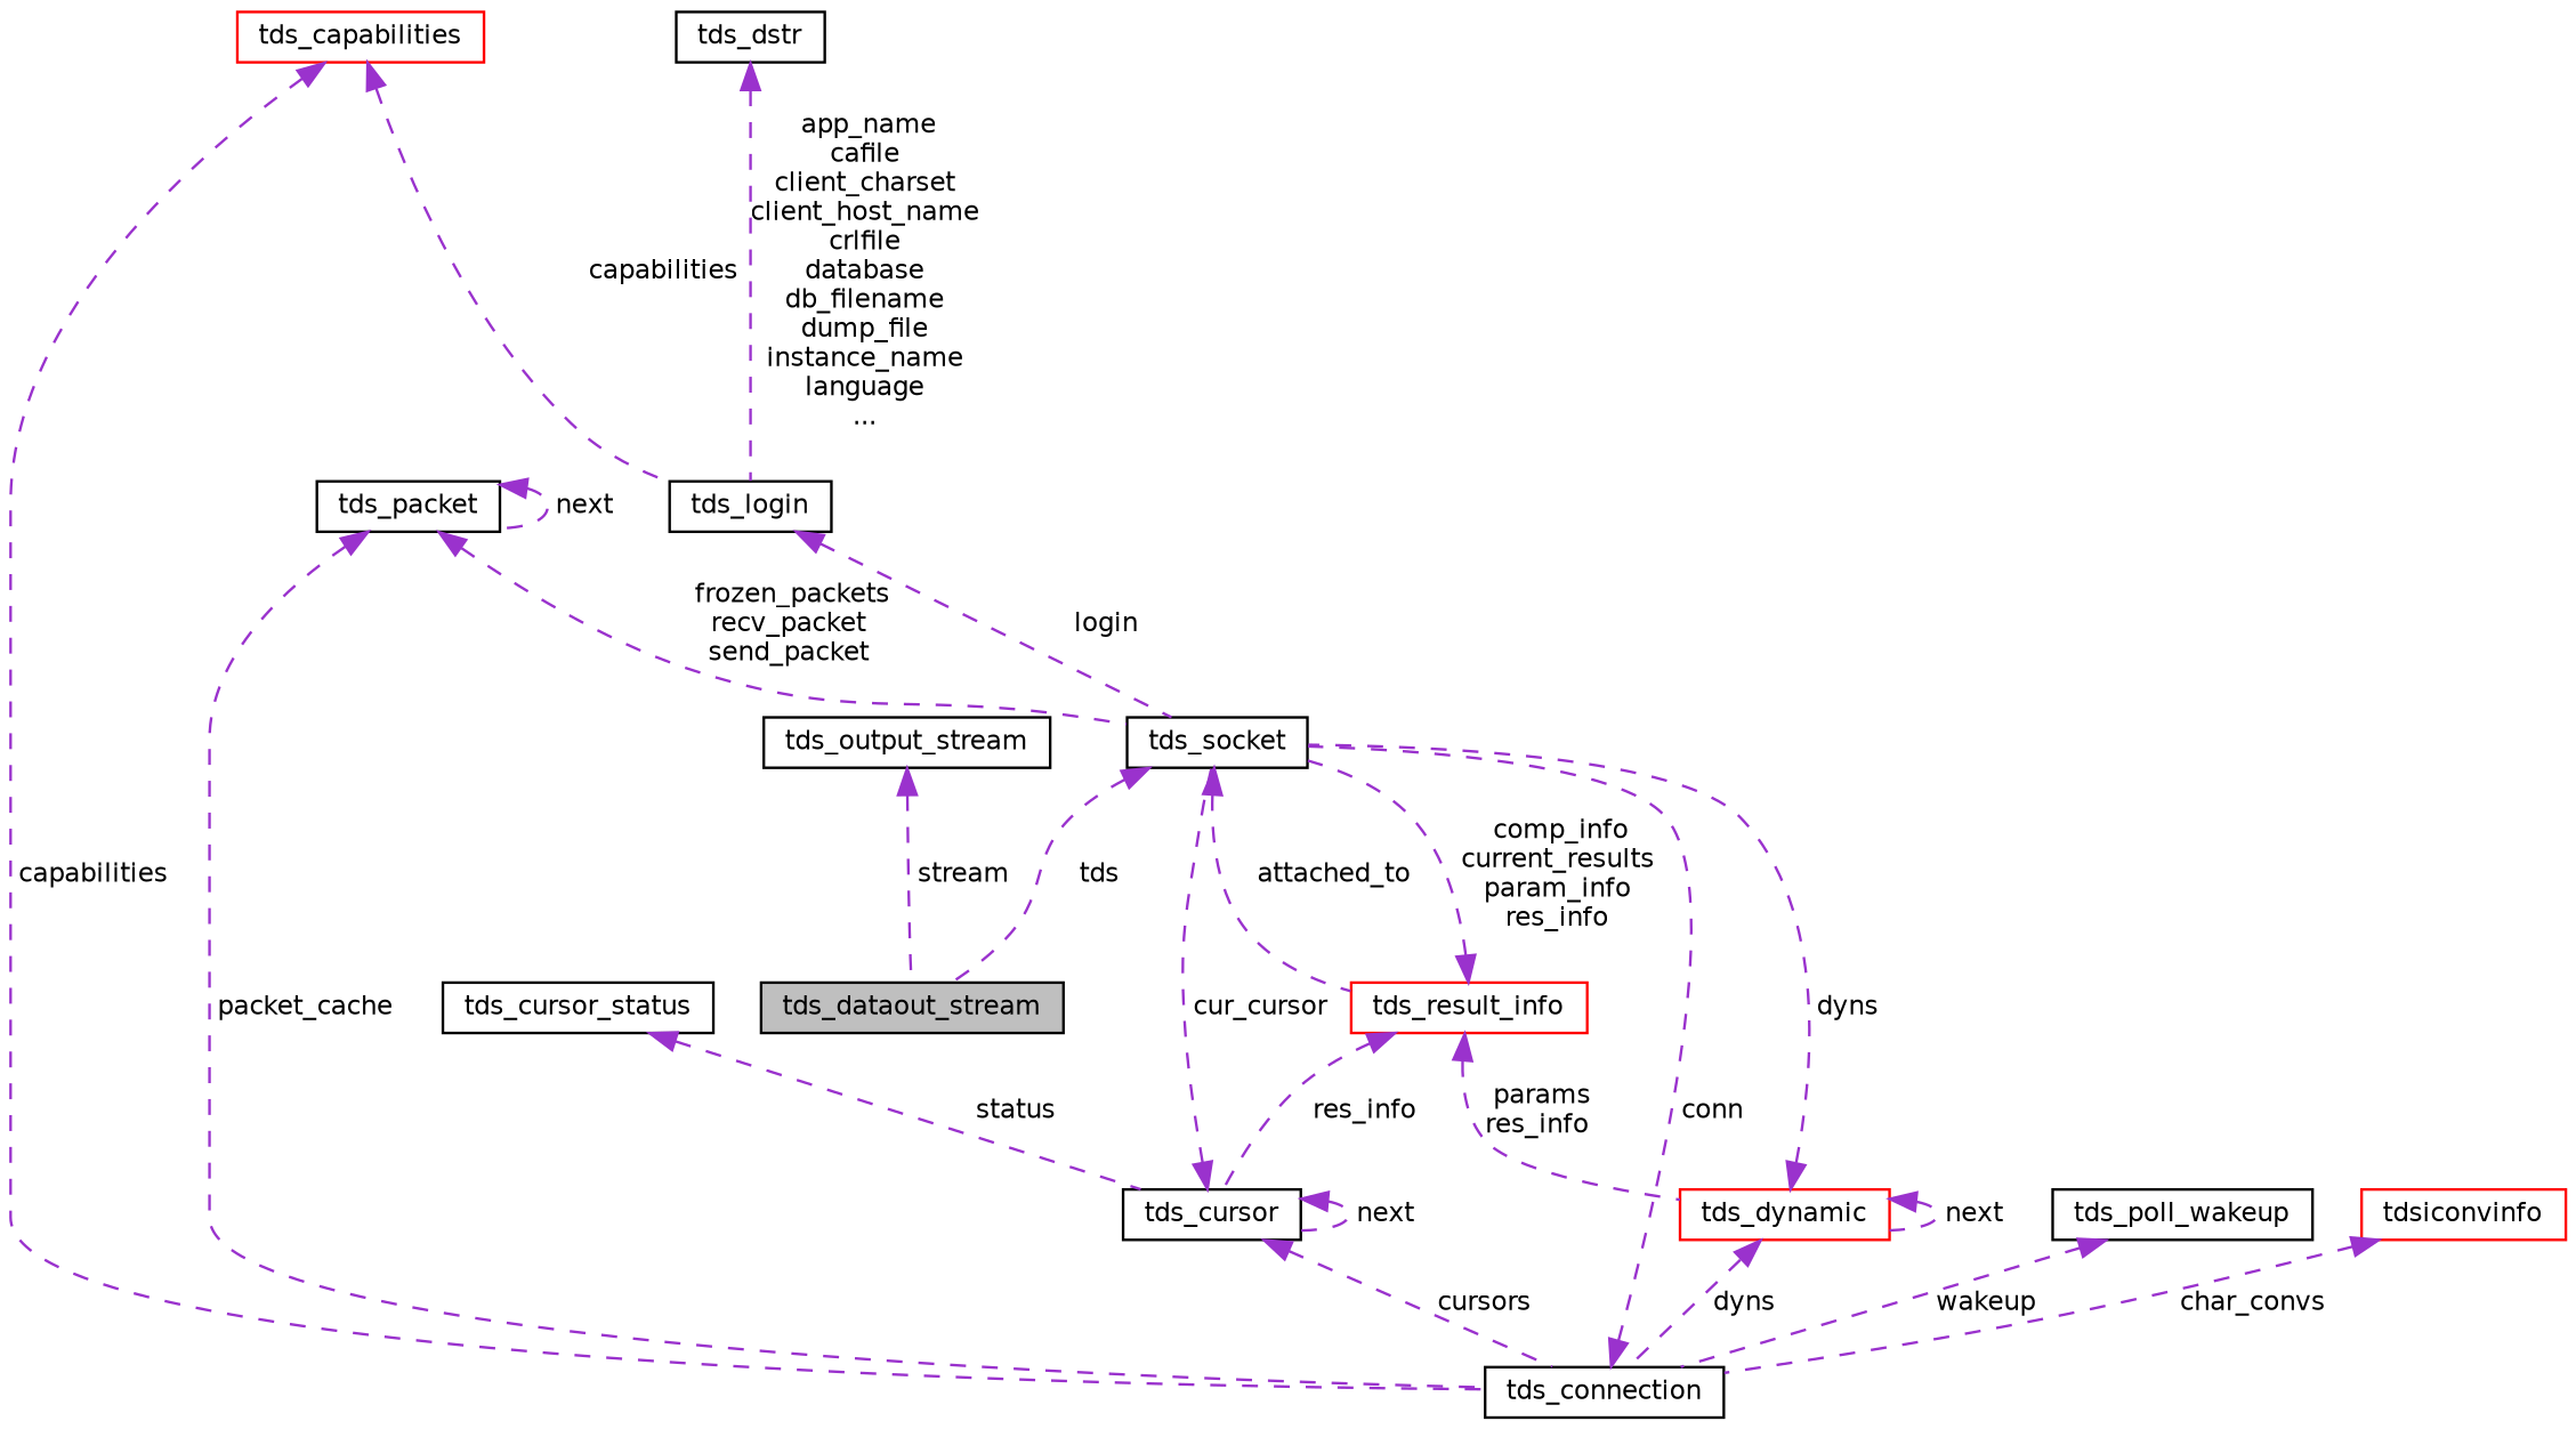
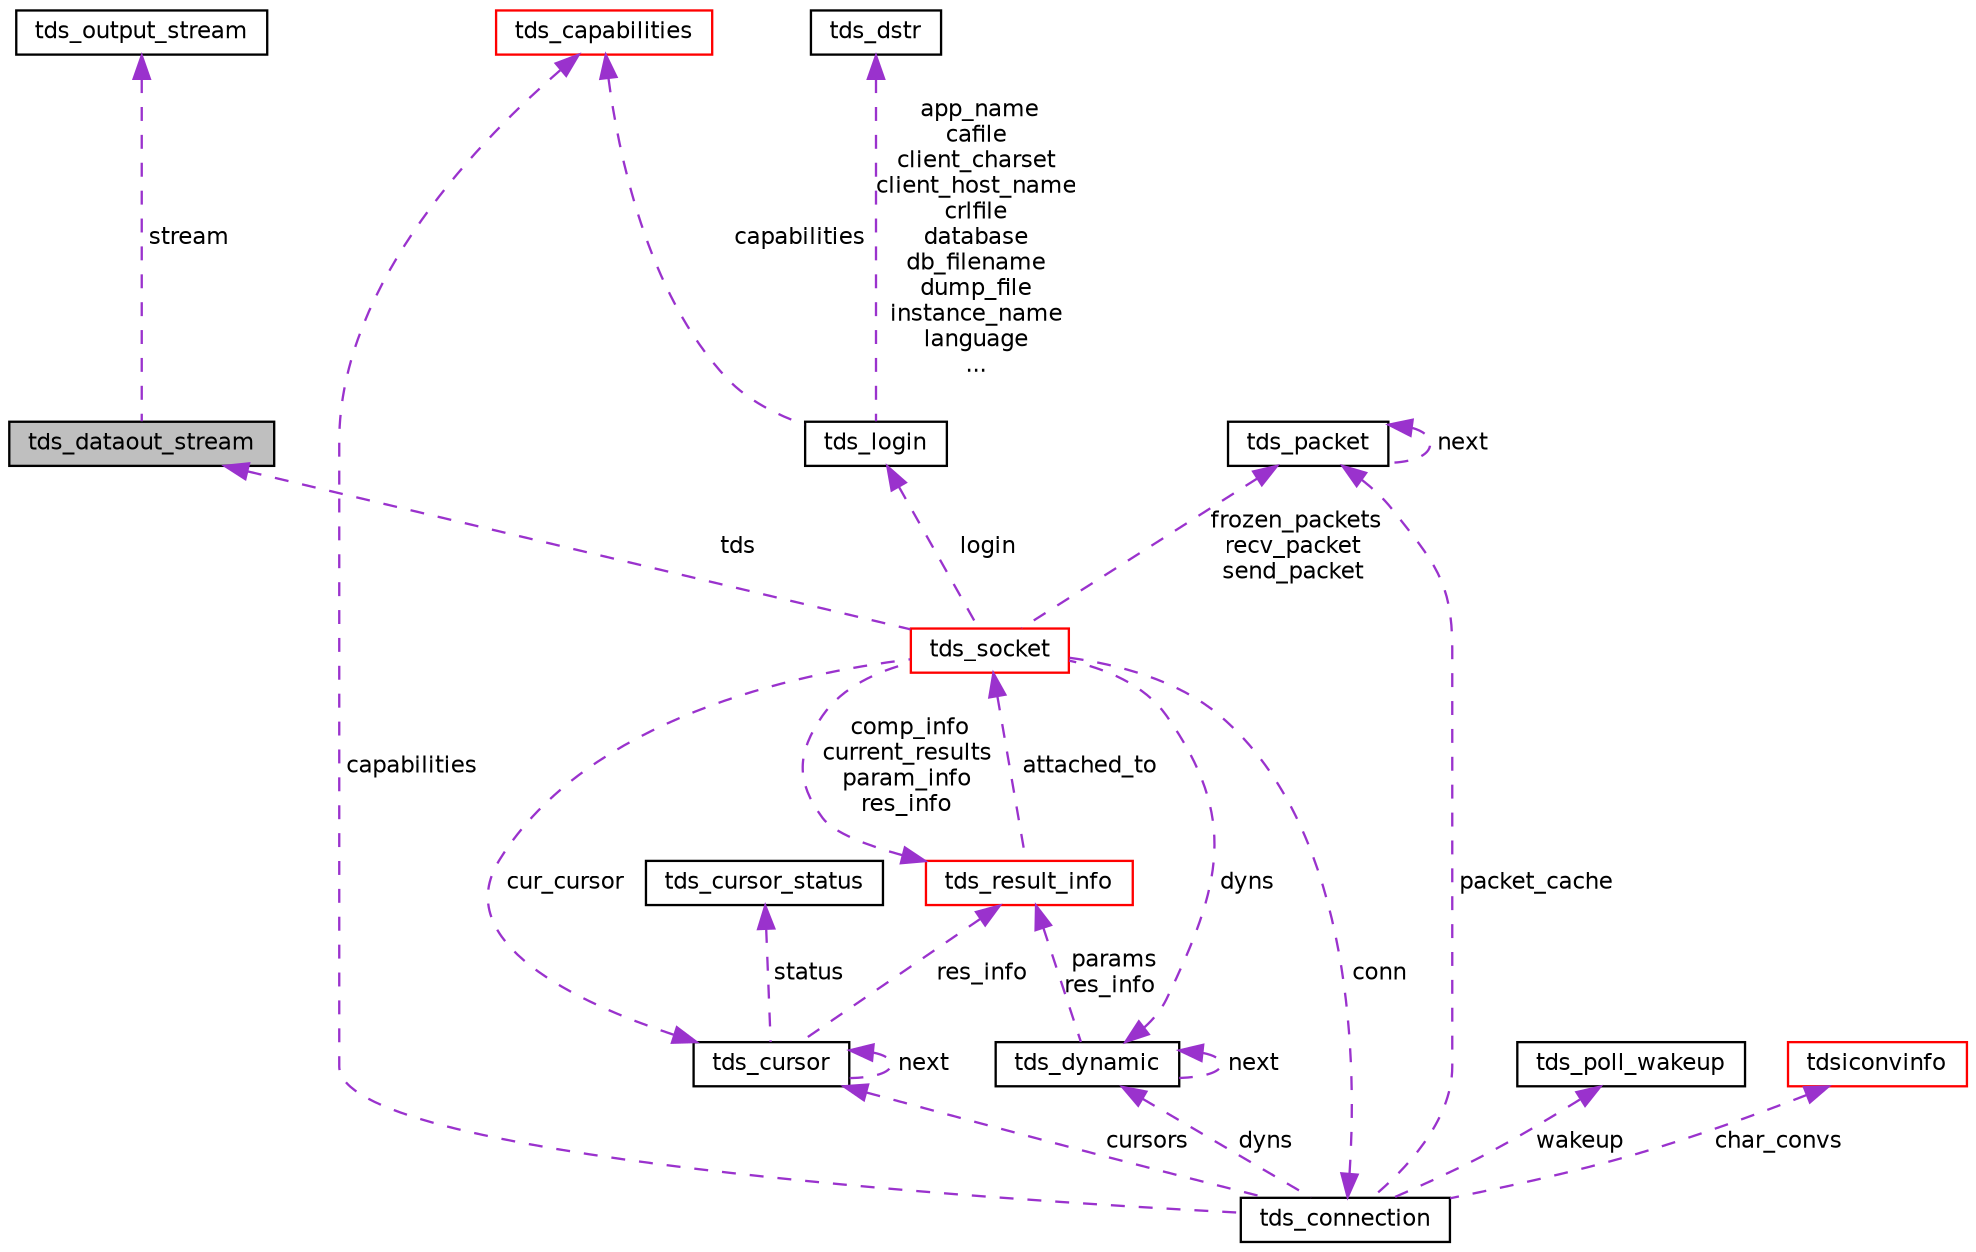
  digraph {
    fontname="DejaVu Sans"
    rankdir=TB
    node [color=black fillcolor=white fontname="DejaVu Sans" fontsize=10 shape=record style=filled]
    edge [color=darkorchid3 dir=back fontname="DejaVu Sans" fontsize=10 labelfontname=Helvetica labelfontsize=10 style=dashed]
    n1 [fillcolor=grey75 fontcolor=black height=0.2 label=tds_dataout_stream width=0.4]
-   n2 [height=0.2 label=tds_socket width=0.4]
+   n2 [color=red height=0.2 label=tds_socket width=0.4]
    n3 [color=red height=0.2 label=tds_result_info width=0.4]
-   n4 [color=red height=0.2 label=tds_dynamic width=0.4]
+   n4 [height=0.2 label=tds_dynamic width=0.4]
    n5 [height=0.2 label=tds_cursor width=0.4]
    n6 [height=0.2 label=tds_login width=0.4]
    n7 [color=red height=0.2 label=tds_capabilities width=0.4]
    n8 [height=0.2 label=tds_connection width=0.4]
    n9 [height=0.2 label=tds_dstr width=0.4]
    n10 [height=0.2 label=tds_packet width=0.4]
    n11 [height=0.2 label=tds_cursor_status width=0.4]
    n12 [height=0.2 label=tds_poll_wakeup width=0.4]
    n13 [color=red height=0.2 label=tdsiconvinfo width=0.4]
    n14 [height=0.2 label=tds_output_stream width=0.4]
-   n2 -> n1 [label=" tds"]
+   n1 -> n2 [label=" tds"]
    n2 -> n3 [label=" attached_to"]
    n3 -> n2 [label=" comp_info\ncurrent_results\nparam_info\nres_info"]
    n3 -> n4 [label=" params\nres_info"]
    n3 -> n5 [label=" res_info"]
    n4 -> n2 [label=" dyns"]
    n4 -> n4 [label=" next"]
    n4 -> n8 [label=" dyns"]
    n5 -> n2 [label=" cur_cursor"]
    n5 -> n5 [label=" next"]
    n5 -> n8 [label=" cursors"]
    n6 -> n2 [label=" login"]
    n7 -> n6 [label=" capabilities"]
    n7 -> n8 [label=" capabilities"]
    n8 -> n2 [label=" conn"]
    n9 -> n6 [label=" app_name\ncafile\nclient_charset\nclient_host_name\ncrlfile\ndatabase\ndb_filename\ndump_file\ninstance_name\nlanguage\n..."]
    n10 -> n2 [label=" frozen_packets\nrecv_packet\nsend_packet"]
    n10 -> n8 [label=" packet_cache"]
    n10 -> n10 [label=" next"]
    n11 -> n5 [label=" status"]
    n12 -> n8 [label=" wakeup"]
    n13 -> n8 [label=" char_convs"]
    n14 -> n1 [label=" stream"]
  }
